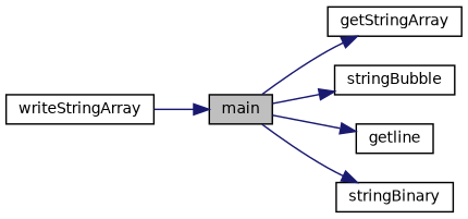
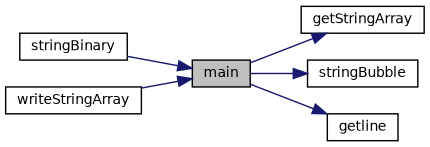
  digraph {
    rankdir=LR
    node [color=black fillcolor=white fontname=Helvetica fontsize=10 shape=record style=filled]
    edge [color=midnightblue fontname=Helvetica fontsize=10 labelfontname=Helvetica labelfontsize=10 style=solid]
    n1 [fillcolor=grey75 fontcolor=black height=0.2 label=main width=0.4]
    n2 [height=0.2 label=getStringArray width=0.4]
    n3 [height=0.2 label=stringBubble width=0.4]
    n4 [height=0.2 label=getline width=0.4]
    n5 [height=0.2 label=stringBinary width=0.4]
    n6 [height=0.2 label=writeStringArray width=0.4]
    n1 -> n2
    n1 -> n3
    n1 -> n4
-   n1 -> n5
+   n5 -> n1
    n6 -> n1
  }
